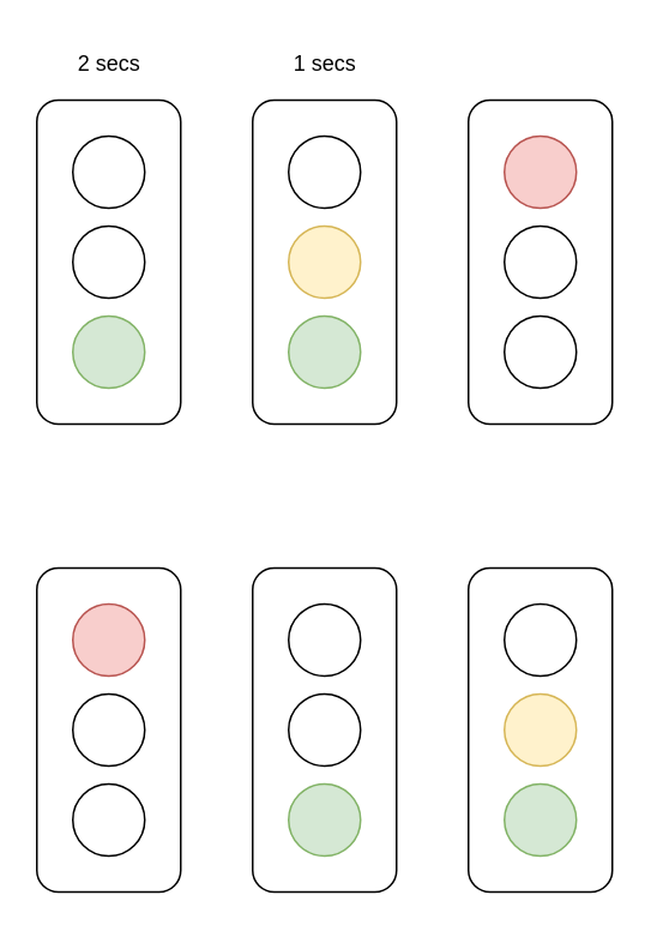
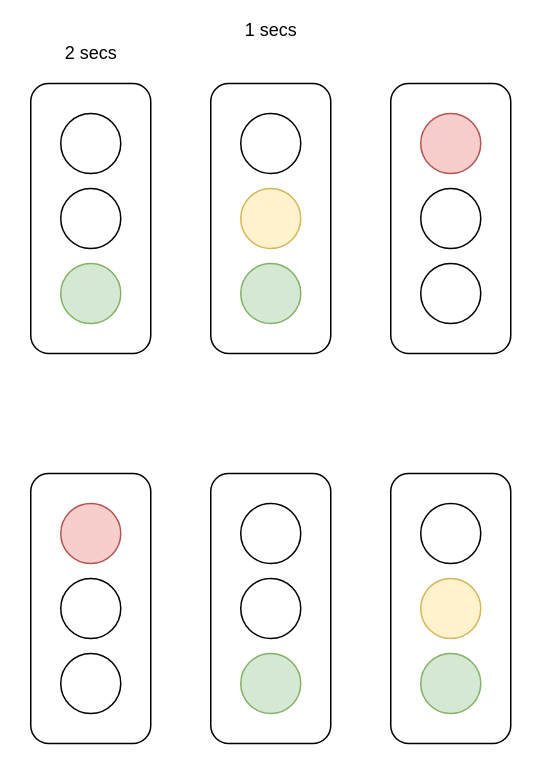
  <mxCell id="0" />
  <mxCell id="1" parent="0" />
  <mxCell id="2" value="" style="rounded=1;whiteSpace=wrap;html=1;fillColor=none;" vertex="1" parent="1"><mxGeometry x="140" y="55" width="80" height="180" as="geometry" /></mxCell>
  <mxCell id="3" value="" style="rounded=1;whiteSpace=wrap;html=1;fillColor=none;" vertex="1" parent="1"><mxGeometry x="260" y="55" width="80" height="180" as="geometry" /></mxCell>
  <mxCell id="4" value="" style="rounded=1;whiteSpace=wrap;html=1;fillColor=none;" vertex="1" parent="1"><mxGeometry x="20" y="55" width="80" height="180" as="geometry" /></mxCell>
  <mxCell id="5" value="" style="ellipse;whiteSpace=wrap;html=1;aspect=fixed;fillColor=#d5e8d4;strokeColor=#82b366;" parent="1" vertex="1"><mxGeometry x="40" y="175" width="40" height="40" as="geometry" /></mxCell>
  <mxCell id="6" value="" style="ellipse;whiteSpace=wrap;html=1;aspect=fixed;" parent="1" vertex="1"><mxGeometry x="40" y="125" width="40" height="40" as="geometry" /></mxCell>
  <mxCell id="7" value="" style="ellipse;whiteSpace=wrap;html=1;aspect=fixed;" parent="1" vertex="1"><mxGeometry x="40" y="75" width="40" height="40" as="geometry" /></mxCell>
  <mxCell id="8" value="" style="ellipse;whiteSpace=wrap;html=1;aspect=fixed;fillColor=#d5e8d4;strokeColor=#82b366;" parent="1" vertex="1"><mxGeometry x="160" y="175" width="40" height="40" as="geometry" /></mxCell>
  <mxCell id="9" value="" style="ellipse;whiteSpace=wrap;html=1;aspect=fixed;fillColor=#fff2cc;strokeColor=#d6b656;" parent="1" vertex="1"><mxGeometry x="160" y="125" width="40" height="40" as="geometry" /></mxCell>
  <mxCell id="10" value="" style="ellipse;whiteSpace=wrap;html=1;aspect=fixed;" parent="1" vertex="1"><mxGeometry x="160" y="75" width="40" height="40" as="geometry" /></mxCell>
  <mxCell id="11" value="" style="ellipse;whiteSpace=wrap;html=1;aspect=fixed;fillColor=#f8cecc;strokeColor=#b85450;" parent="1" vertex="1"><mxGeometry x="280" y="75" width="40" height="40" as="geometry" /></mxCell>
  <mxCell id="12" value="" style="ellipse;whiteSpace=wrap;html=1;aspect=fixed;" parent="1" vertex="1"><mxGeometry x="280" y="125" width="40" height="40" as="geometry" /></mxCell>
  <mxCell id="13" value="" style="ellipse;whiteSpace=wrap;html=1;aspect=fixed;" parent="1" vertex="1"><mxGeometry x="280" y="175" width="40" height="40" as="geometry" /></mxCell>
  <mxCell id="14" value="2 secs" style="text;html=1;align=center;verticalAlign=middle;resizable=0;points=[];autosize=1;strokeColor=none;fillColor=none;" vertex="1" parent="1"><mxGeometry x="30" y="20" width="60" height="30" as="geometry" /></mxCell>
- <mxCell id="15" value="1 secs" style="text;html=1;align=center;verticalAlign=middle;resizable=0;points=[];autosize=1;strokeColor=none;fillColor=none;" vertex="1" parent="1"><mxGeometry x="150" y="20" width="60" height="30" as="geometry" /></mxCell>
+ <mxCell id="15" value="1 secs" style="text;html=1;align=center;verticalAlign=middle;resizable=0;points=[];autosize=1;strokeColor=none;fillColor=none;" vertex="1" parent="1"><mxGeometry x="150" y="5" width="60" height="30" as="geometry" /></mxCell>
  <mxCell id="16" value="" style="rounded=1;whiteSpace=wrap;html=1;" vertex="1" parent="1"><mxGeometry x="260" y="315" width="80" height="180" as="geometry" /></mxCell>
  <mxCell id="17" value="" style="rounded=1;whiteSpace=wrap;html=1;" vertex="1" parent="1"><mxGeometry x="20" y="315" width="80" height="180" as="geometry" /></mxCell>
  <mxCell id="18" value="" style="rounded=1;whiteSpace=wrap;html=1;" vertex="1" parent="1"><mxGeometry x="140" y="315" width="80" height="180" as="geometry" /></mxCell>
  <mxCell id="19" value="" style="ellipse;whiteSpace=wrap;html=1;aspect=fixed;fillColor=#d5e8d4;strokeColor=#82b366;" vertex="1" parent="1"><mxGeometry x="160" y="435" width="40" height="40" as="geometry" /></mxCell>
  <mxCell id="20" value="" style="ellipse;whiteSpace=wrap;html=1;aspect=fixed;" vertex="1" parent="1"><mxGeometry x="160" y="385" width="40" height="40" as="geometry" /></mxCell>
  <mxCell id="21" value="" style="ellipse;whiteSpace=wrap;html=1;aspect=fixed;" vertex="1" parent="1"><mxGeometry x="160" y="335" width="40" height="40" as="geometry" /></mxCell>
  <mxCell id="22" value="" style="ellipse;whiteSpace=wrap;html=1;aspect=fixed;fillColor=#d5e8d4;strokeColor=#82b366;" vertex="1" parent="1"><mxGeometry x="280" y="435" width="40" height="40" as="geometry" /></mxCell>
  <mxCell id="23" value="" style="ellipse;whiteSpace=wrap;html=1;aspect=fixed;fillColor=#fff2cc;strokeColor=#d6b656;" vertex="1" parent="1"><mxGeometry x="280" y="385" width="40" height="40" as="geometry" /></mxCell>
  <mxCell id="24" value="" style="ellipse;whiteSpace=wrap;html=1;aspect=fixed;" vertex="1" parent="1"><mxGeometry x="280" y="335" width="40" height="40" as="geometry" /></mxCell>
  <mxCell id="25" value="" style="ellipse;whiteSpace=wrap;html=1;aspect=fixed;fillColor=#f8cecc;strokeColor=#b85450;" vertex="1" parent="1"><mxGeometry x="40" y="335" width="40" height="40" as="geometry" /></mxCell>
  <mxCell id="26" value="" style="ellipse;whiteSpace=wrap;html=1;aspect=fixed;" vertex="1" parent="1"><mxGeometry x="40" y="385" width="40" height="40" as="geometry" /></mxCell>
  <mxCell id="27" value="" style="ellipse;whiteSpace=wrap;html=1;aspect=fixed;" vertex="1" parent="1"><mxGeometry x="40" y="435" width="40" height="40" as="geometry" /></mxCell>
